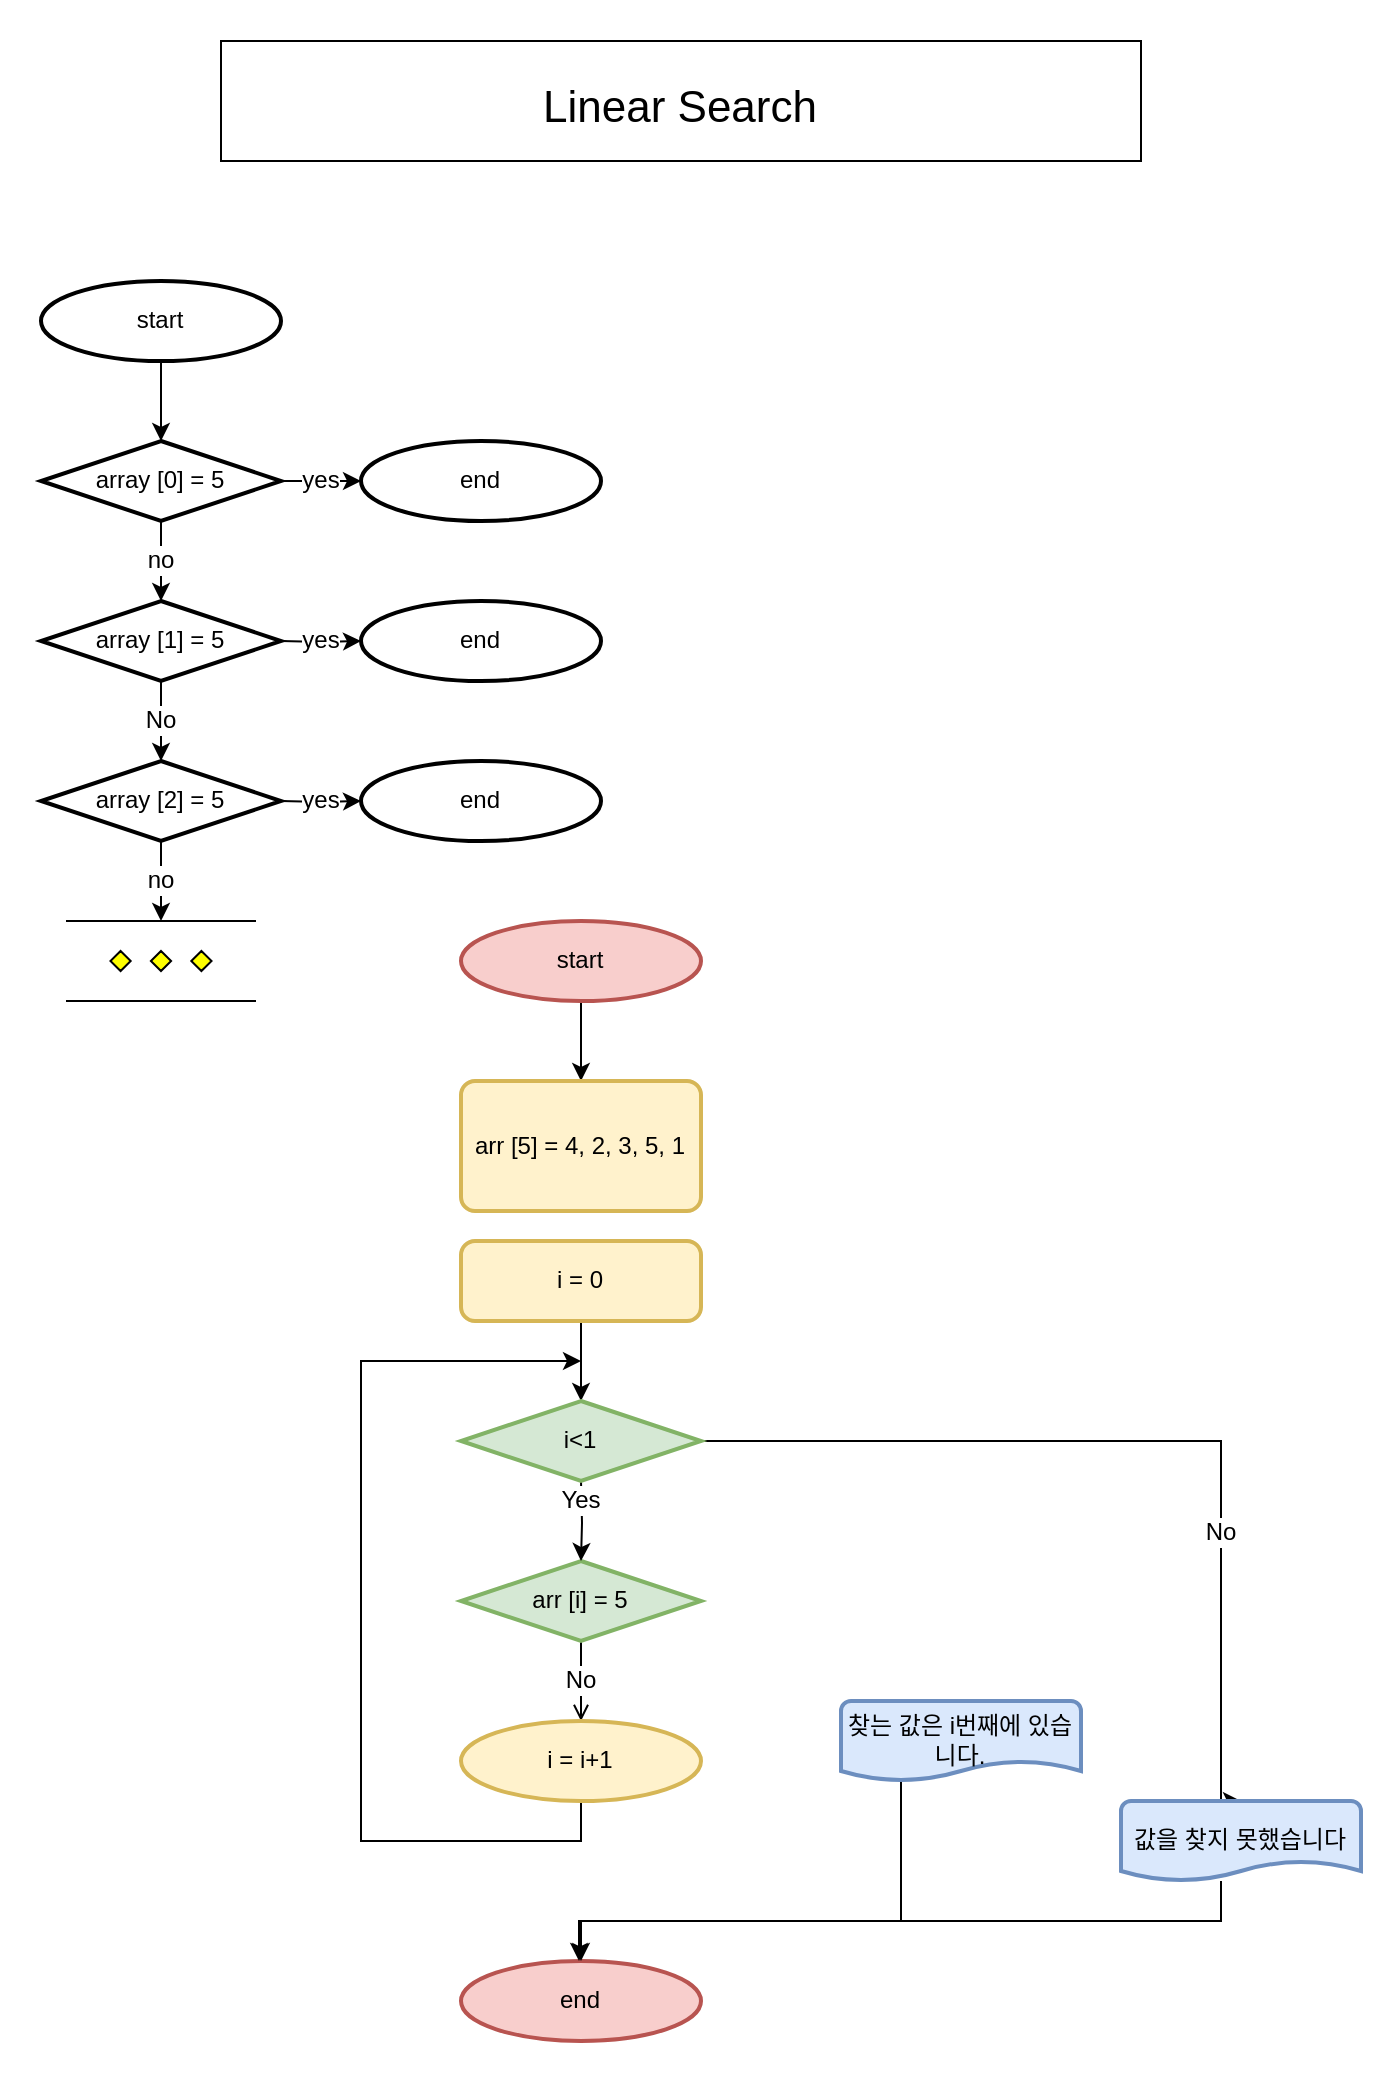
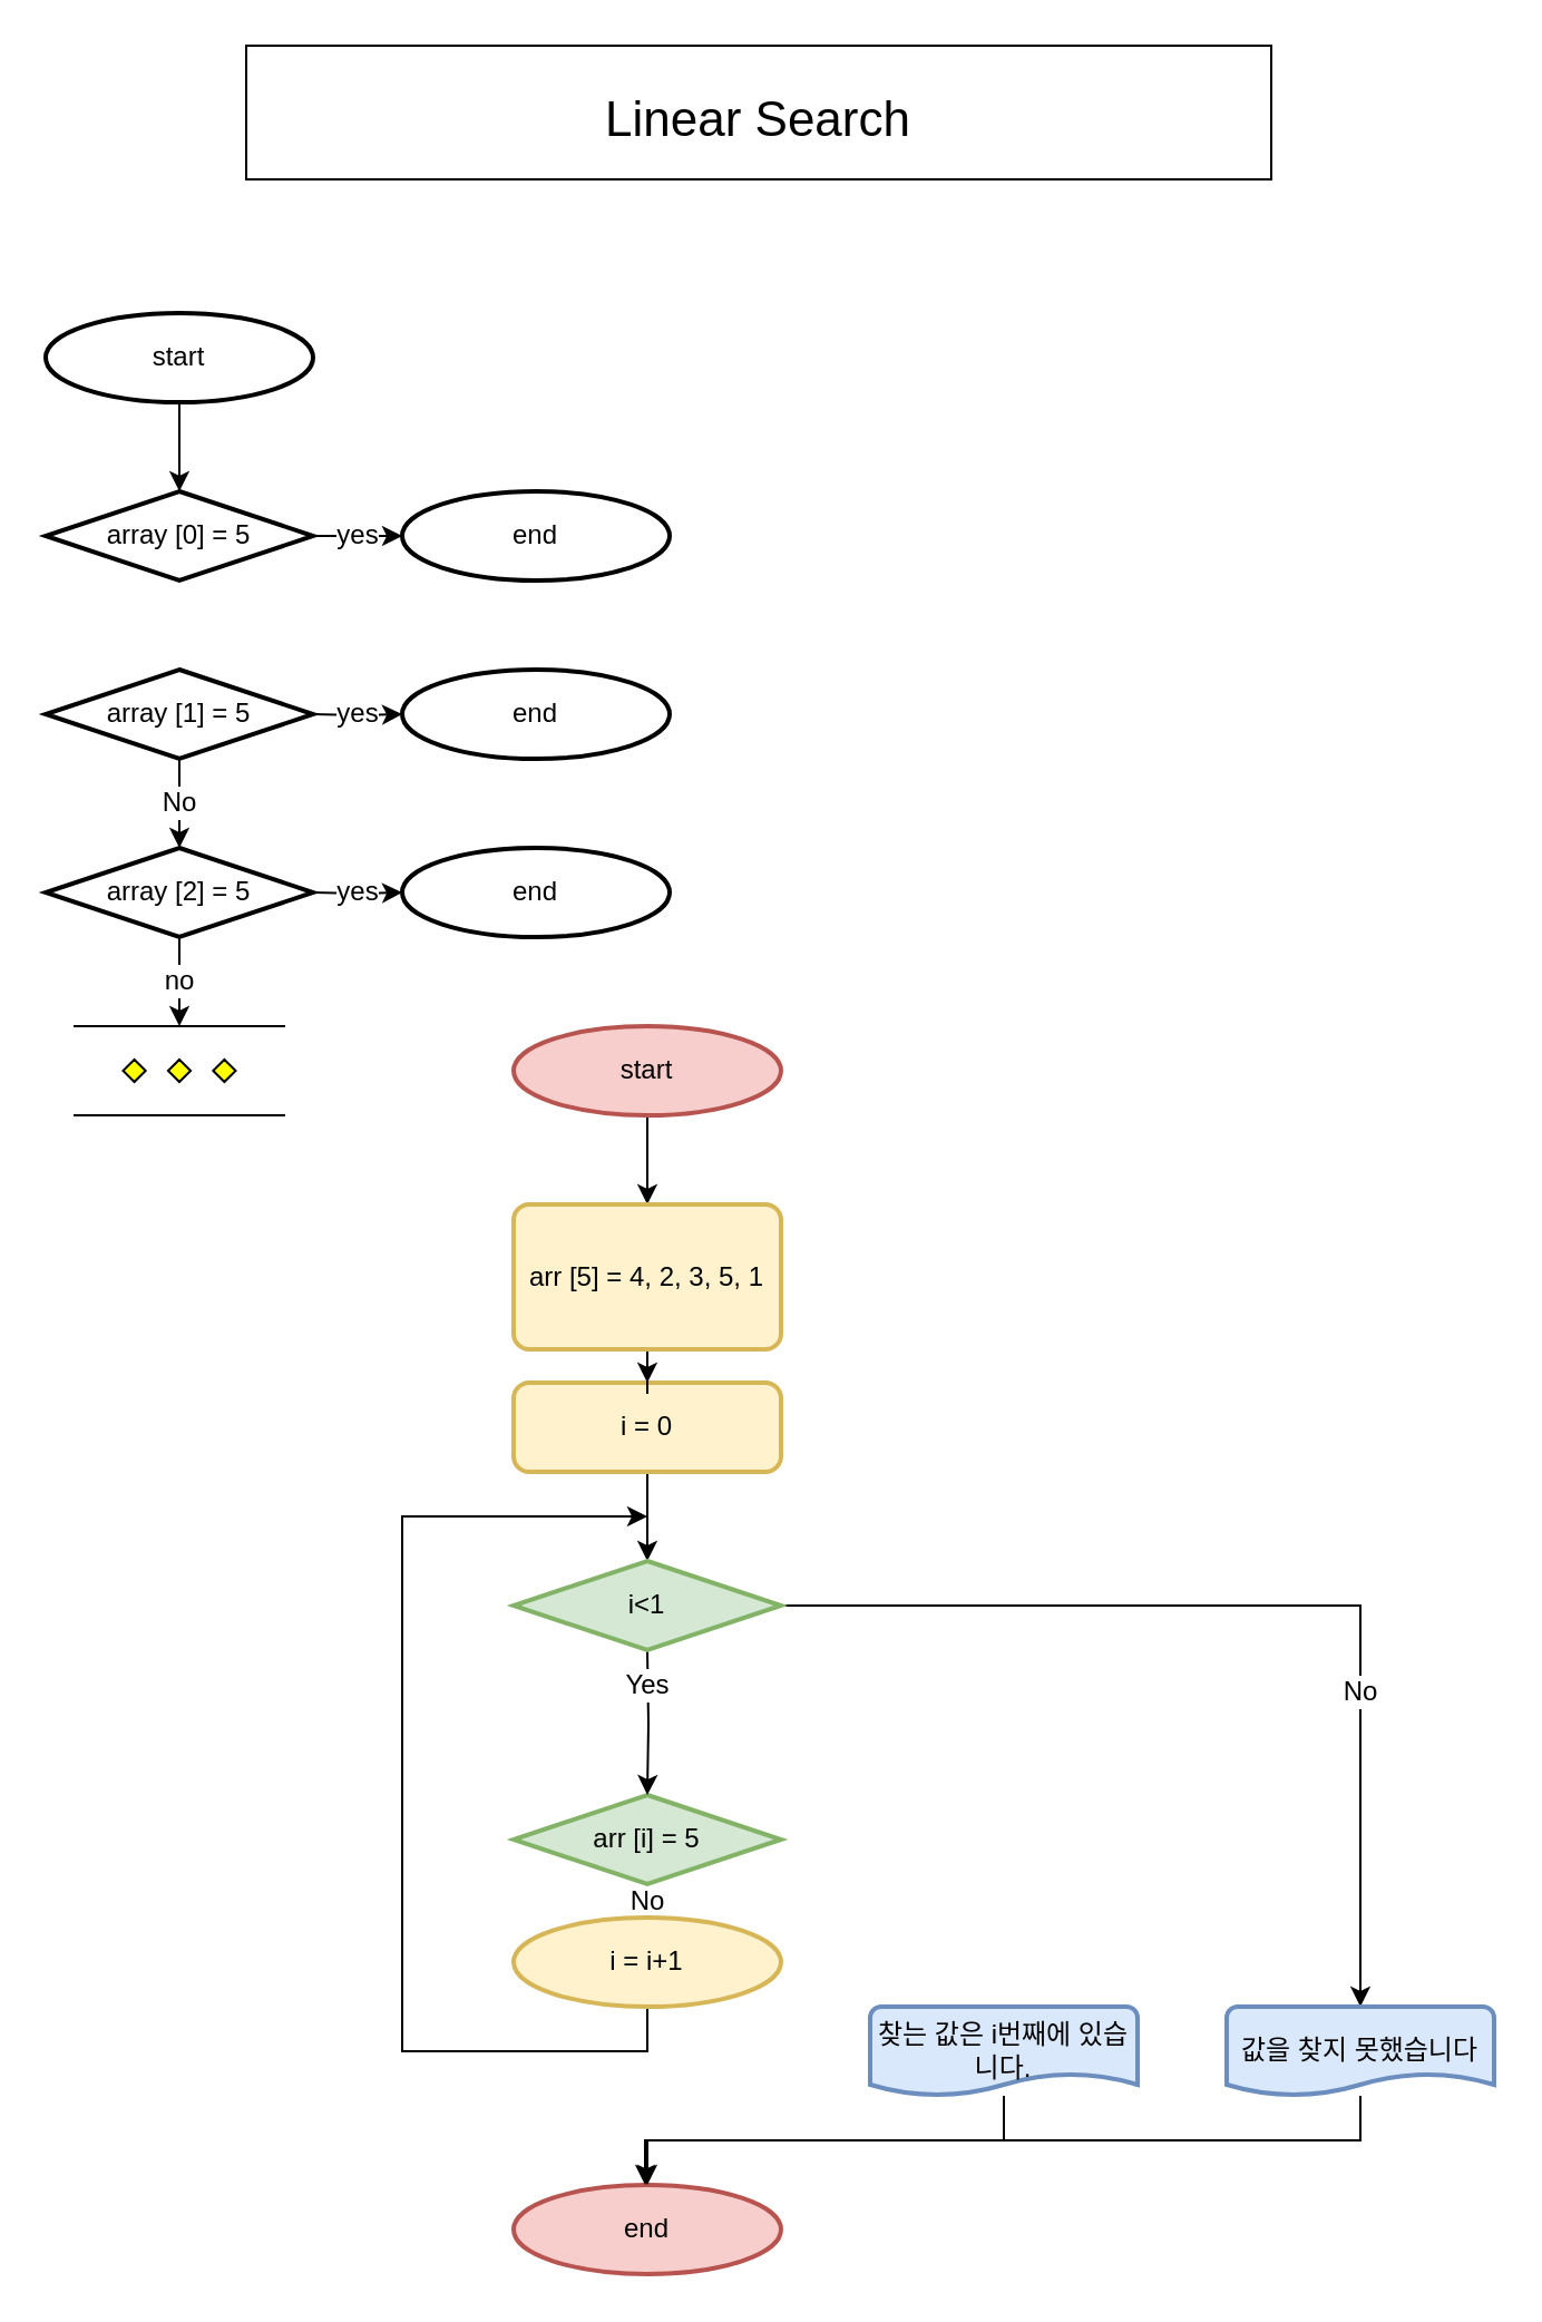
  <mxCell id="0" />
  <mxCell id="1" parent="0" />
  <mxCell id="2" value="&lt;br&gt;&lt;font style=&quot;font-size: 22px;&quot;&gt;Linear Search&lt;br&gt;&lt;/font&gt;" style="rounded=0;whiteSpace=wrap;html=1;align=center;verticalAlign=top;horizontal=1;" parent="1" vertex="1"><mxGeometry x="110" y="20" width="460" height="60" as="geometry" /></mxCell>
  <mxCell id="3" style="edgeStyle=orthogonalEdgeStyle;rounded=0;orthogonalLoop=1;jettySize=auto;html=1;entryX=0.5;entryY=0;entryDx=0;entryDy=0;entryPerimeter=0;fontSize=12;" parent="1" source="4" target="7" edge="1"><mxGeometry relative="1" as="geometry" /></mxCell>
  <mxCell id="4" value="start" style="strokeWidth=2;html=1;shape=mxgraph.flowchart.start_1;whiteSpace=wrap;fontSize=12;" parent="1" vertex="1"><mxGeometry x="20" y="140" width="120" height="40" as="geometry" /></mxCell>
  <mxCell id="5" value="yes" style="edgeStyle=orthogonalEdgeStyle;rounded=0;orthogonalLoop=1;jettySize=auto;html=1;exitX=1;exitY=0.5;exitDx=0;exitDy=0;exitPerimeter=0;entryX=0;entryY=0.5;entryDx=0;entryDy=0;entryPerimeter=0;fontSize=12;" parent="1" source="7" target="8" edge="1"><mxGeometry relative="1" as="geometry" /></mxCell>
- <mxCell id="6" value="no" style="edgeStyle=orthogonalEdgeStyle;rounded=0;orthogonalLoop=1;jettySize=auto;html=1;exitX=0.5;exitY=1;exitDx=0;exitDy=0;exitPerimeter=0;entryX=0.5;entryY=0;entryDx=0;entryDy=0;entryPerimeter=0;fontSize=12;" parent="1" source="7" target="10" edge="1"><mxGeometry relative="1" as="geometry" /></mxCell>
  <mxCell id="7" value="array [0] = 5" style="strokeWidth=2;html=1;shape=mxgraph.flowchart.decision;whiteSpace=wrap;fontSize=12;" parent="1" vertex="1"><mxGeometry x="20" y="220" width="120" height="40" as="geometry" /></mxCell>
  <mxCell id="8" value="end" style="strokeWidth=2;html=1;shape=mxgraph.flowchart.start_1;whiteSpace=wrap;fontSize=12;" parent="1" vertex="1"><mxGeometry x="180" y="220" width="120" height="40" as="geometry" /></mxCell>
  <mxCell id="9" value="No" style="edgeStyle=orthogonalEdgeStyle;rounded=0;orthogonalLoop=1;jettySize=auto;html=1;exitX=0.5;exitY=1;exitDx=0;exitDy=0;exitPerimeter=0;entryX=0.5;entryY=0;entryDx=0;entryDy=0;entryPerimeter=0;fontSize=12;" parent="1" source="10" target="14" edge="1"><mxGeometry relative="1" as="geometry" /></mxCell>
  <mxCell id="10" value="array [1] = 5" style="strokeWidth=2;html=1;shape=mxgraph.flowchart.decision;whiteSpace=wrap;fontSize=12;" parent="1" vertex="1"><mxGeometry x="20" y="300" width="120" height="40" as="geometry" /></mxCell>
  <mxCell id="11" value="yes" style="edgeStyle=orthogonalEdgeStyle;rounded=0;orthogonalLoop=1;jettySize=auto;html=1;exitX=1;exitY=0.5;exitDx=0;exitDy=0;exitPerimeter=0;entryX=0;entryY=0.5;entryDx=0;entryDy=0;entryPerimeter=0;fontSize=12;" parent="1" target="12" edge="1"><mxGeometry relative="1" as="geometry"><mxPoint x="140" y="320" as="sourcePoint" /></mxGeometry></mxCell>
  <mxCell id="12" value="end" style="strokeWidth=2;html=1;shape=mxgraph.flowchart.start_1;whiteSpace=wrap;fontSize=12;" parent="1" vertex="1"><mxGeometry x="180" y="300" width="120" height="40" as="geometry" /></mxCell>
  <mxCell id="13" value="no" style="edgeStyle=orthogonalEdgeStyle;rounded=0;orthogonalLoop=1;jettySize=auto;html=1;exitX=0.5;exitY=1;exitDx=0;exitDy=0;exitPerimeter=0;entryX=0.5;entryY=0;entryDx=0;entryDy=0;entryPerimeter=0;fontSize=12;" parent="1" source="14" edge="1"><mxGeometry relative="1" as="geometry"><mxPoint x="80" y="460" as="targetPoint" /></mxGeometry></mxCell>
  <mxCell id="14" value="array [2] = 5" style="strokeWidth=2;html=1;shape=mxgraph.flowchart.decision;whiteSpace=wrap;fontSize=12;" parent="1" vertex="1"><mxGeometry x="20" y="380" width="120" height="40" as="geometry" /></mxCell>
  <mxCell id="15" value="yes" style="edgeStyle=orthogonalEdgeStyle;rounded=0;orthogonalLoop=1;jettySize=auto;html=1;exitX=1;exitY=0.5;exitDx=0;exitDy=0;exitPerimeter=0;entryX=0;entryY=0.5;entryDx=0;entryDy=0;entryPerimeter=0;fontSize=12;" parent="1" target="16" edge="1"><mxGeometry relative="1" as="geometry"><mxPoint x="140" y="400" as="sourcePoint" /></mxGeometry></mxCell>
  <mxCell id="16" value="end" style="strokeWidth=2;html=1;shape=mxgraph.flowchart.start_1;whiteSpace=wrap;fontSize=12;" parent="1" vertex="1"><mxGeometry x="180" y="380" width="120" height="40" as="geometry" /></mxCell>
  <mxCell id="17" value="" style="verticalLabelPosition=bottom;verticalAlign=top;html=1;shape=mxgraph.flowchart.parallel_mode;pointerEvents=1;fontSize=12;" parent="1" vertex="1"><mxGeometry x="32.5" y="460" width="95" height="40" as="geometry" /></mxCell>
  <mxCell id="18" style="edgeStyle=orthogonalEdgeStyle;rounded=0;orthogonalLoop=1;jettySize=auto;html=1;entryX=0.5;entryY=0;entryDx=0;entryDy=0;fontSize=12;" parent="1" source="19" target="35" edge="1"><mxGeometry relative="1" as="geometry" /></mxCell>
  <mxCell id="19" value="start" style="strokeWidth=2;html=1;shape=mxgraph.flowchart.start_1;whiteSpace=wrap;fontSize=12;fillColor=#f8cecc;strokeColor=#b85450;" parent="1" vertex="1"><mxGeometry x="230" y="460" width="120" height="40" as="geometry" /></mxCell>
  <mxCell id="20" value="No" style="edgeStyle=orthogonalEdgeStyle;rounded=0;orthogonalLoop=1;jettySize=auto;html=1;exitX=0.5;exitY=1;exitDx=0;exitDy=0;exitPerimeter=0;entryX=0.5;entryY=0;entryDx=0;entryDy=0;fontSize=12;endArrow=open;" parent="1" source="21" target="26" edge="1"><mxGeometry relative="1" as="geometry" /></mxCell>
- <mxCell id="21" value="arr [i] = 5" style="strokeWidth=2;html=1;shape=mxgraph.flowchart.decision;whiteSpace=wrap;fontSize=12;fillColor=#d5e8d4;strokeColor=#82b366;" parent="1" vertex="1"><mxGeometry x="230" y="780" width="120" height="40" as="geometry" /></mxCell>
+ <mxCell id="21" value="arr [i] = 5" style="strokeWidth=2;html=1;shape=mxgraph.flowchart.decision;whiteSpace=wrap;fontSize=12;fillColor=#d5e8d4;strokeColor=#82b366;" parent="1" vertex="1"><mxGeometry x="230" y="805" width="120" height="40" as="geometry" /></mxCell>
  <mxCell id="22" value="Yes" style="edgeStyle=orthogonalEdgeStyle;rounded=0;orthogonalLoop=1;jettySize=auto;html=1;exitX=0.5;exitY=1;exitDx=0;exitDy=0;entryX=0.5;entryY=0;entryDx=0;entryDy=0;entryPerimeter=0;fontSize=12;" parent="1" target="21" edge="1"><mxGeometry x="-0.5" relative="1" as="geometry"><mxPoint x="290" y="740" as="sourcePoint" /><mxPoint as="offset" /></mxGeometry></mxCell>
  <mxCell id="23" style="edgeStyle=orthogonalEdgeStyle;rounded=0;orthogonalLoop=1;jettySize=auto;html=1;entryX=0.5;entryY=0;entryDx=0;entryDy=0;entryPerimeter=0;fontSize=12;" parent="1" source="24" target="28" edge="1"><mxGeometry relative="1" as="geometry" /></mxCell>
  <mxCell id="24" value="i = 0" style="rounded=1;whiteSpace=wrap;html=1;absoluteArcSize=1;arcSize=14;strokeWidth=2;fontSize=12;fillColor=#fff2cc;strokeColor=#d6b656;" parent="1" vertex="1"><mxGeometry x="230" y="620" width="120" height="40" as="geometry" /></mxCell>
  <mxCell id="25" style="edgeStyle=orthogonalEdgeStyle;rounded=0;orthogonalLoop=1;jettySize=auto;html=1;exitX=0.5;exitY=1;exitDx=0;exitDy=0;fontSize=12;" parent="1" source="26" edge="1"><mxGeometry relative="1" as="geometry"><mxPoint x="290" y="680" as="targetPoint" /><Array as="points"><mxPoint x="290" y="920" /><mxPoint x="180" y="920" /><mxPoint x="180" y="680" /></Array></mxGeometry></mxCell>
  <mxCell id="26" value="i = i+1" style="ellipse;whiteSpace=wrap;html=1;absoluteArcSize=1;arcSize=14;strokeWidth=2;fontSize=12;fillColor=#fff2cc;strokeColor=#d6b656;" parent="1" vertex="1"><mxGeometry x="230" y="860" width="120" height="40" as="geometry" /></mxCell>
  <mxCell id="27" value="No" style="edgeStyle=orthogonalEdgeStyle;rounded=0;orthogonalLoop=1;jettySize=auto;html=1;exitX=1;exitY=0.5;exitDx=0;exitDy=0;exitPerimeter=0;fontSize=12;entryX=0.5;entryY=0;entryDx=0;entryDy=0;entryPerimeter=0;" parent="1" source="28" target="31" edge="1"><mxGeometry x="0.36" relative="1" as="geometry"><mxPoint x="540" y="910" as="targetPoint" /><Array as="points"><mxPoint x="610" y="720" /></Array><mxPoint as="offset" /></mxGeometry></mxCell>
  <mxCell id="28" value="i&amp;lt;1" style="strokeWidth=2;html=1;shape=mxgraph.flowchart.decision;whiteSpace=wrap;fontSize=12;fillColor=#d5e8d4;strokeColor=#82b366;" parent="1" vertex="1"><mxGeometry x="230" y="700" width="120" height="40" as="geometry" /></mxCell>
  <mxCell id="29" value="end" style="strokeWidth=2;html=1;shape=mxgraph.flowchart.start_1;whiteSpace=wrap;fontSize=12;fillColor=#f8cecc;strokeColor=#b85450;" parent="1" vertex="1"><mxGeometry x="230" y="980" width="120" height="40" as="geometry" /></mxCell>
  <mxCell id="30" style="edgeStyle=orthogonalEdgeStyle;rounded=0;orthogonalLoop=1;jettySize=auto;html=1;entryX=0.5;entryY=0;entryDx=0;entryDy=0;entryPerimeter=0;fontSize=12;" parent="1" source="31" target="29" edge="1"><mxGeometry relative="1" as="geometry"><Array as="points"><mxPoint x="610" y="960" /><mxPoint x="290" y="960" /></Array></mxGeometry></mxCell>
- <mxCell id="31" value="값을 찾지 못했습니다" style="strokeWidth=2;html=1;shape=mxgraph.flowchart.document2;whiteSpace=wrap;size=0.25;fontSize=12;fillColor=#dae8fc;strokeColor=#6c8ebf;" parent="1" vertex="1"><mxGeometry x="560" y="900" width="120" height="40" as="geometry" /></mxCell>
+ <mxCell id="31" value="값을 찾지 못했습니다" style="strokeWidth=2;html=1;shape=mxgraph.flowchart.document2;whiteSpace=wrap;size=0.25;fontSize=12;fillColor=#dae8fc;strokeColor=#6c8ebf;" parent="1" vertex="1"><mxGeometry x="550" y="900" width="120" height="40" as="geometry" /></mxCell>
  <mxCell id="32" style="edgeStyle=orthogonalEdgeStyle;rounded=0;orthogonalLoop=1;jettySize=auto;html=1;fontSize=12;" parent="1" source="33" edge="1"><mxGeometry relative="1" as="geometry"><mxPoint x="289" y="980" as="targetPoint" /><Array as="points"><mxPoint x="450" y="960" /><mxPoint x="289" y="960" /></Array></mxGeometry></mxCell>
- <mxCell id="33" value="찾는 값은 i번째에 있습니다." style="strokeWidth=2;html=1;shape=mxgraph.flowchart.document2;whiteSpace=wrap;size=0.25;fontSize=12;fillColor=#dae8fc;strokeColor=#6c8ebf;" parent="1" vertex="1"><mxGeometry x="420" y="850" width="120" height="40" as="geometry" /></mxCell>
+ <mxCell id="33" value="찾는 값은 i번째에 있습니다." style="strokeWidth=2;html=1;shape=mxgraph.flowchart.document2;whiteSpace=wrap;size=0.25;fontSize=12;fillColor=#dae8fc;strokeColor=#6c8ebf;" parent="1" vertex="1"><mxGeometry x="390" y="900" width="120" height="40" as="geometry" /></mxCell>
+ <mxCell id="34" style="edgeStyle=orthogonalEdgeStyle;rounded=0;orthogonalLoop=1;jettySize=auto;html=1;entryX=0.5;entryY=0;entryDx=0;entryDy=0;fontSize=12;" parent="1" source="35" target="24" edge="1"><mxGeometry relative="1" as="geometry" /></mxCell>
  <mxCell id="35" value="arr [5] = 4, 2, 3, 5, 1" style="rounded=1;whiteSpace=wrap;html=1;absoluteArcSize=1;arcSize=14;strokeWidth=2;fontSize=12;fillColor=#fff2cc;strokeColor=#d6b656;" parent="1" vertex="1"><mxGeometry x="230" y="540" width="120" height="65" as="geometry" /></mxCell>
